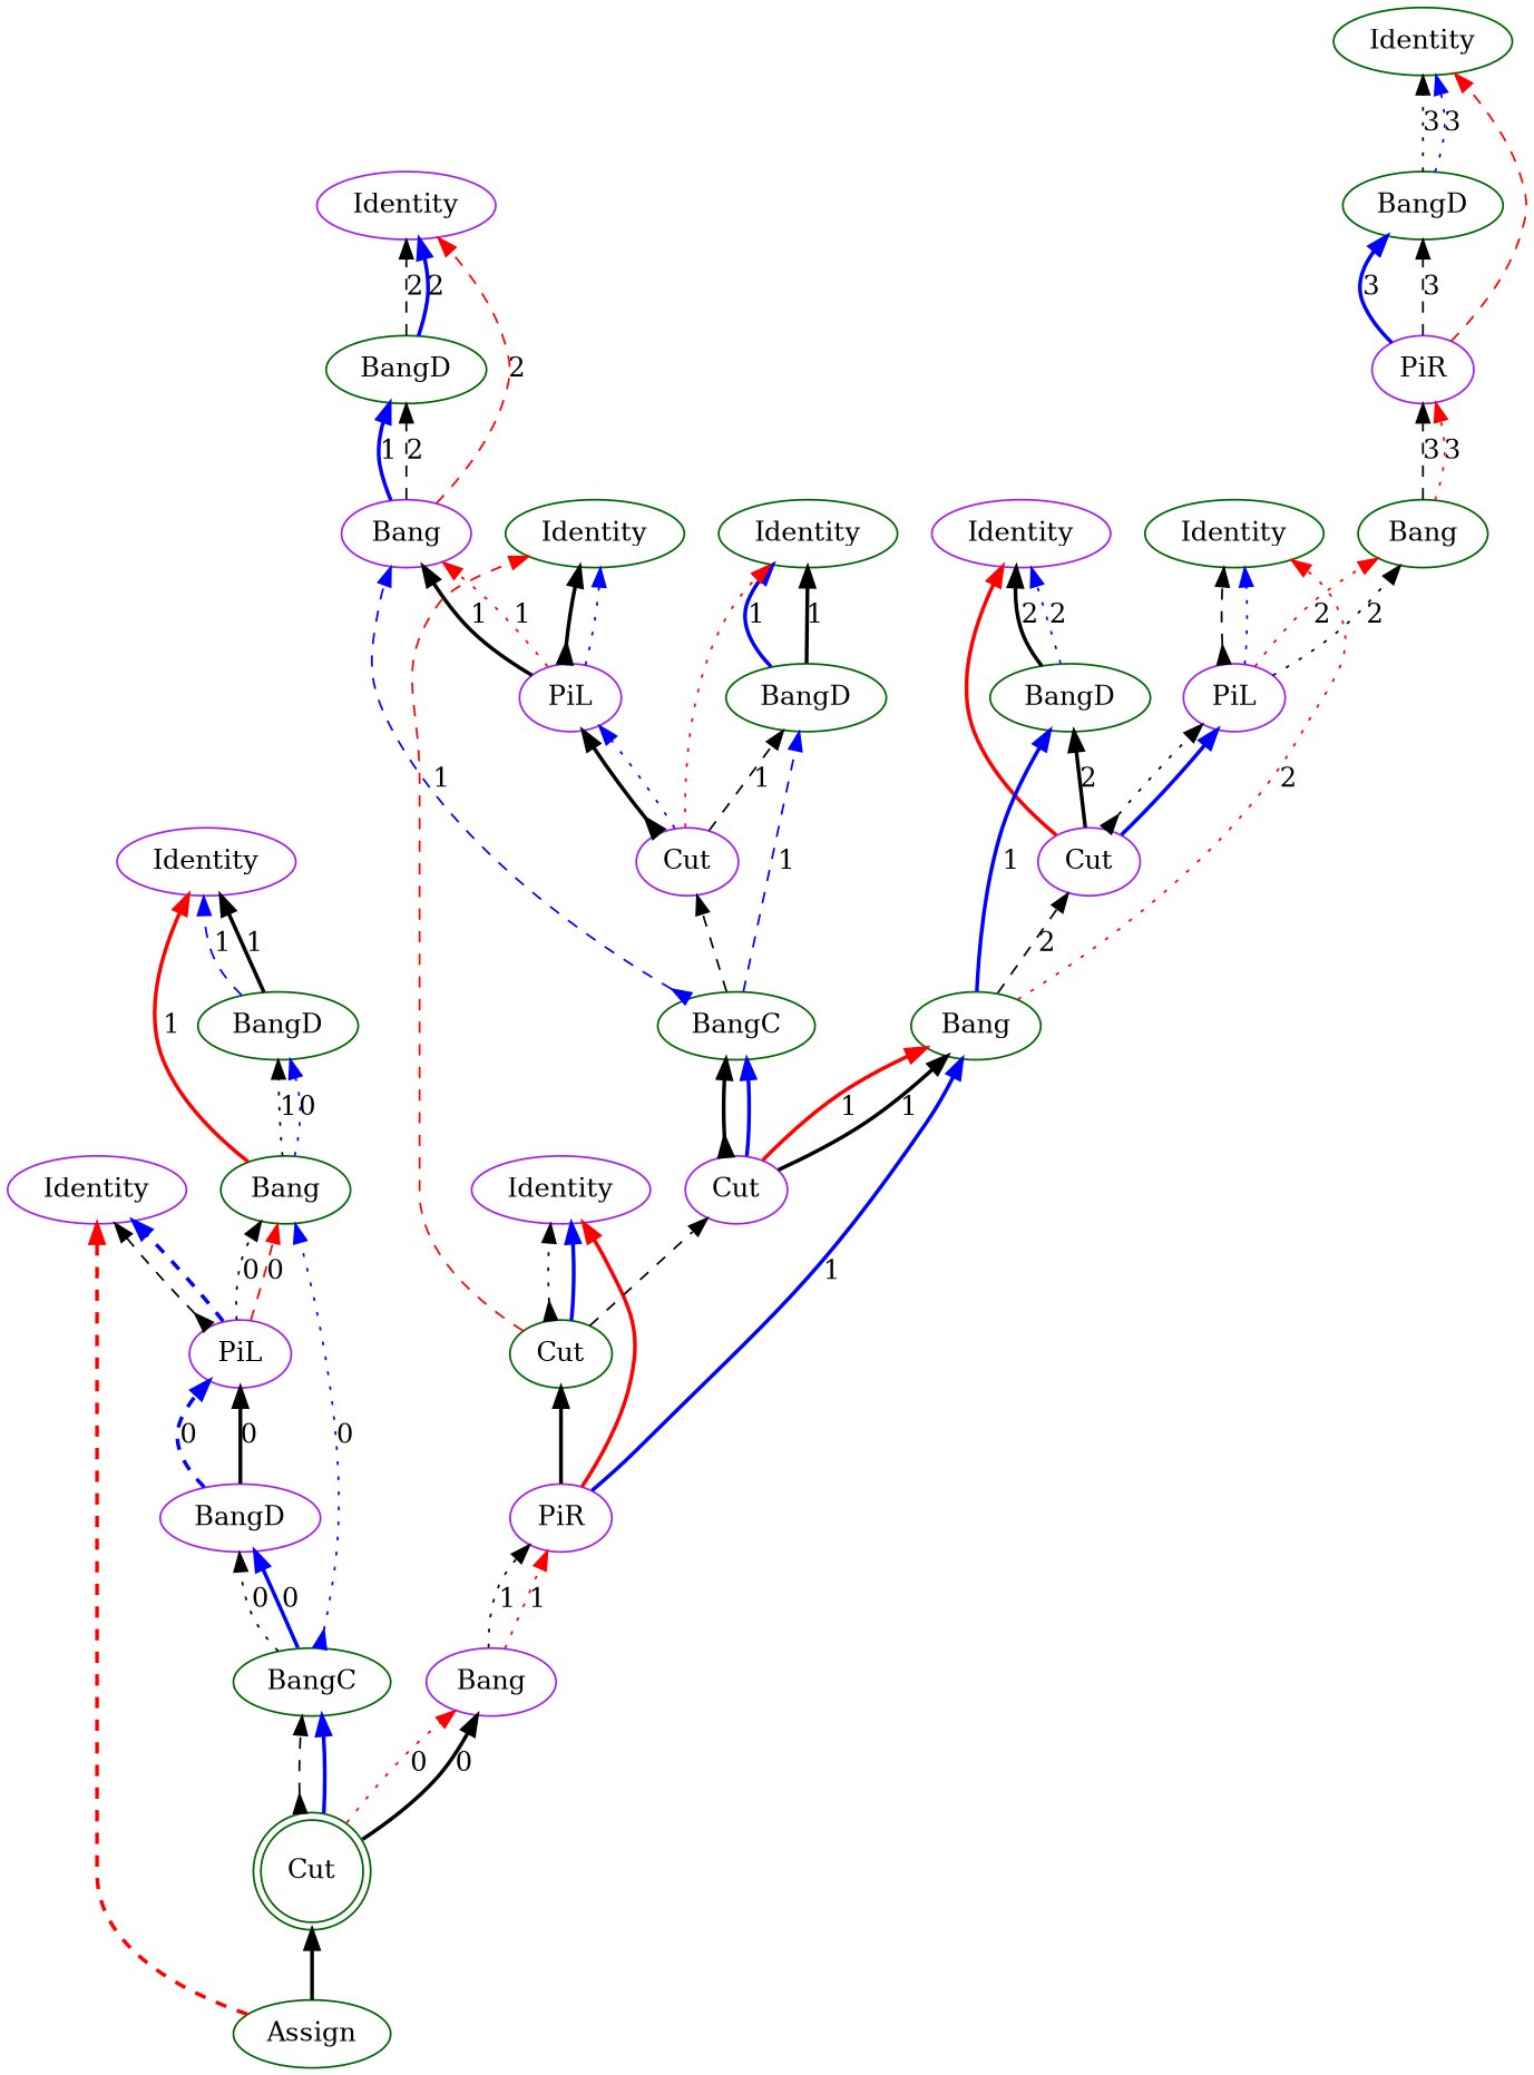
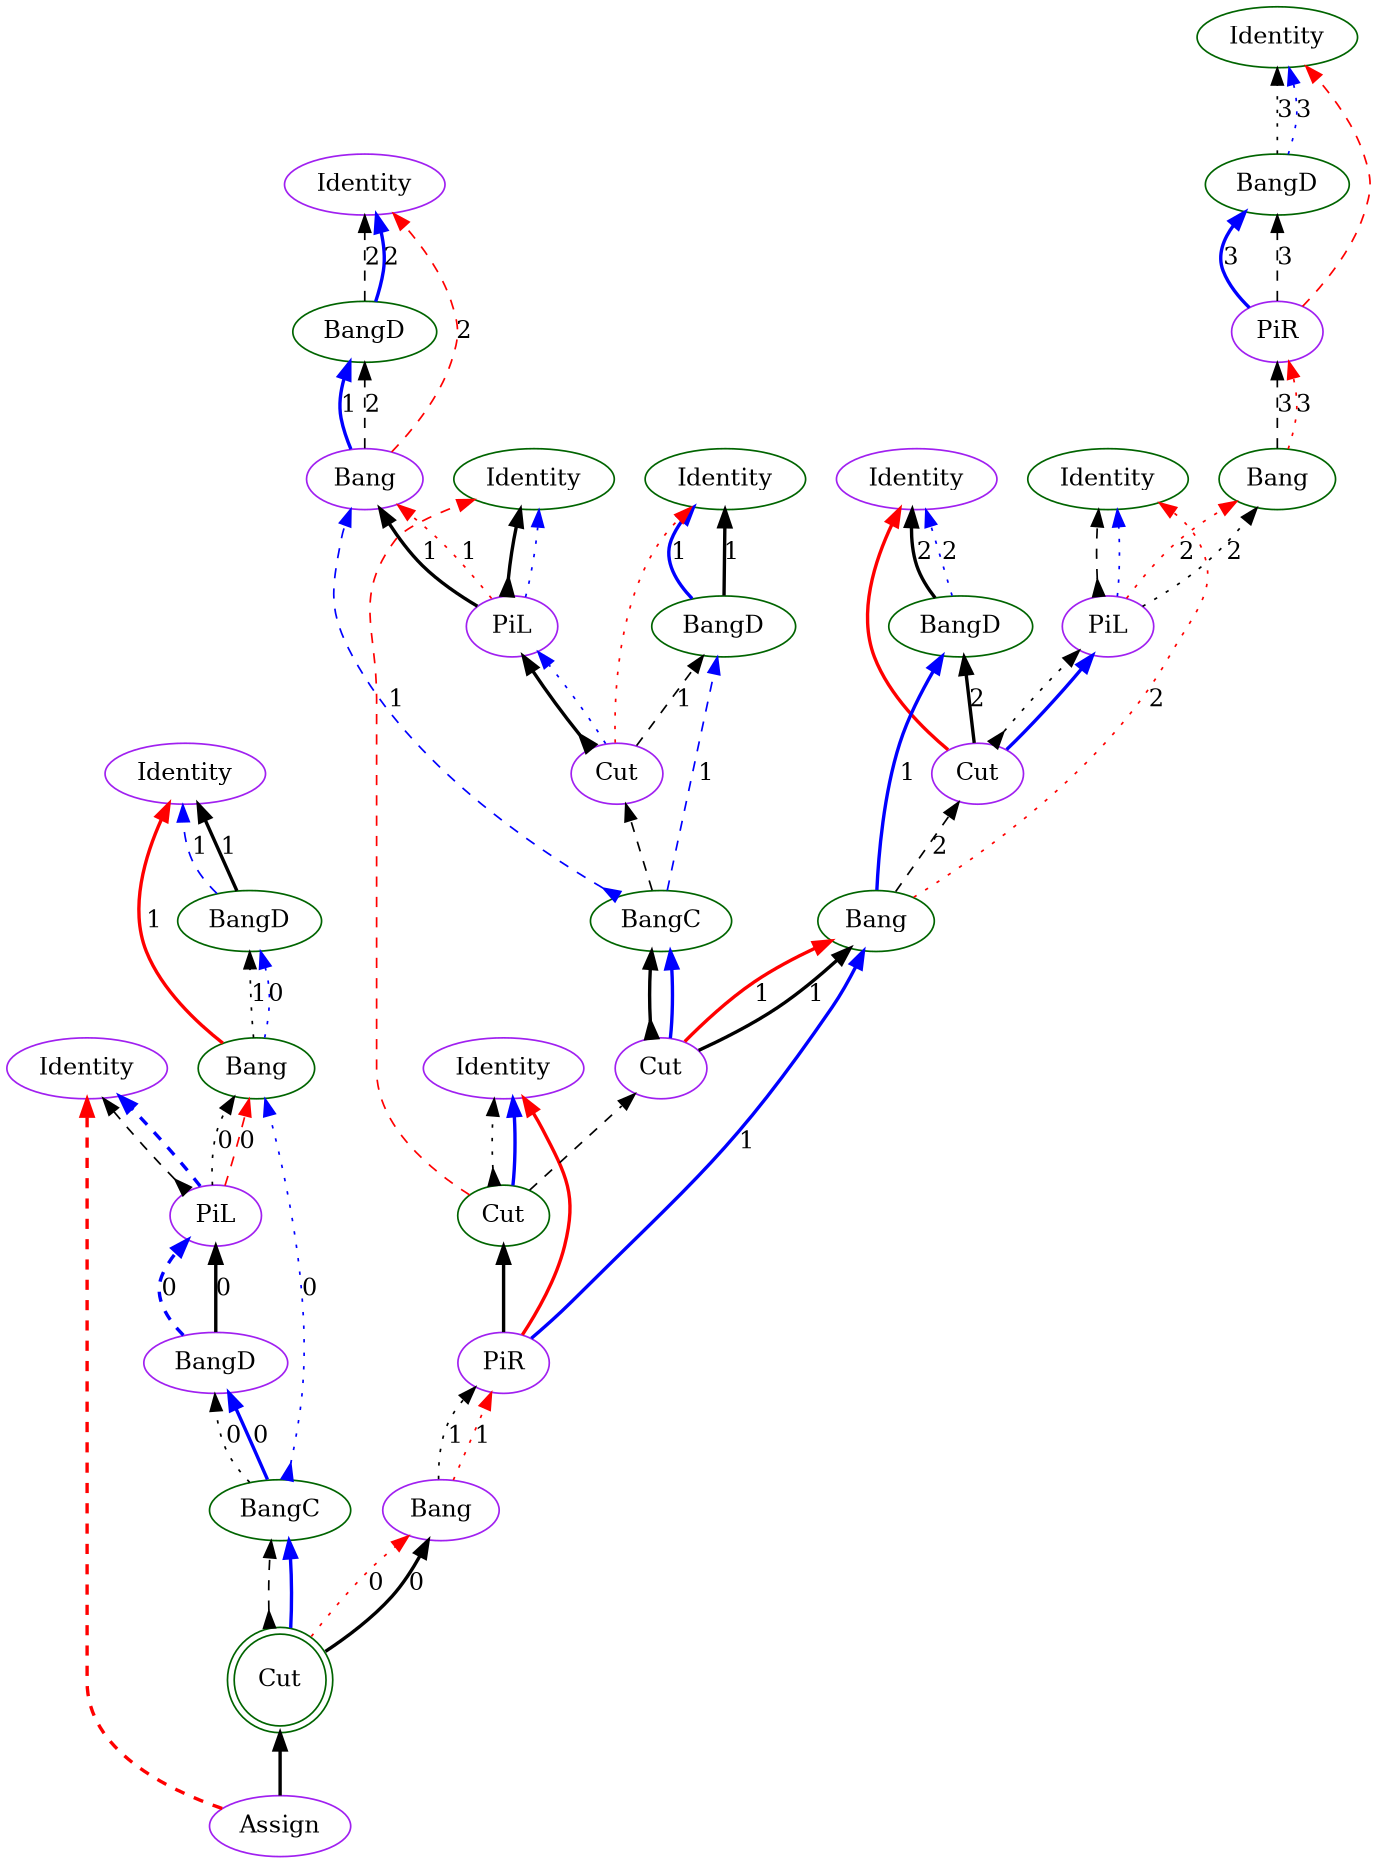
  digraph {
    rankdir=BT
    node [color=purple]
    edge [arrowhead=normal arrowtail=none color=black dir=both weight=2 style=bold]
    n1 [label=Identity color=darkgreen]
    n2 [label=BangD color=darkgreen]
    n3 [label=PiR]
    n4 [label=Bang color=darkgreen]
    n5 [label=Identity color=darkgreen]
    n6 [label=PiL]
    n7 [label=Identity]
    n8 [label=BangD color=darkgreen]
    n9 [label=Cut]
    n10 [label=Bang color=darkgreen]
    n11 [label=Identity]
    n12 [label=Identity]
    n13 [label=BangD color=darkgreen]
    n14 [label=Bang]
    n15 [label=Identity color=darkgreen]
    n16 [label=PiL]
    n17 [label=Identity color=darkgreen]
    n18 [label=BangD color=darkgreen]
    n19 [label=Cut]
    n20 [label=BangC color=darkgreen]
    n21 [label=PiR]
    n22 [label=Cut color=darkgreen]
    n23 [label=Bang]
    n24 [label=Identity]
    n25 [label=BangD color=darkgreen]
    n26 [label=Bang color=darkgreen]
    n27 [label=Identity]
    n28 [label=PiL]
    n29 [label=BangD]
    n30 [label=BangC color=darkgreen]
-   n31 [label=Assign color=darkgreen]
+   n31 [label=Assign]
    n32 [label=Cut shape=doublecircle color=darkgreen]
    n33 [label=Cut]
    n2 -> n1 [color=blue label=3 style=dotted]
    n2 -> n1 [label=3 weight=5 style=dotted]
    n3 -> n1 [color=red style=dashed]
    n3 -> n2 [color=blue label=3]
    n3 -> n2 [label=3 weight=5 style=dashed]
    n4 -> n3 [label=3 weight=5 style=dashed]
    n4 -> n3 [color=red label=3 style=dotted]
    n6 -> n4 [label=2 weight=5 style=dotted]
    n6 -> n4 [color=red label=2 style=dotted]
    n6 -> n5 [arrowtail=inv weight=5 style=dashed]
    n6 -> n5 [color=blue style=dotted]
    n8 -> n7 [color=blue label=2 style=dotted]
    n8 -> n7 [label=2 weight=5]
    n9 -> n6 [arrowtail=inv weight=5 style=dotted]
    n9 -> n6 [color=blue]
    n9 -> n7 [color=red]
    n9 -> n8 [label=2 weight=5]
    n10 -> n5 [color=red label=2 style=dotted]
    n10 -> n8 [color=blue label=1]
    n10 -> n9 [label=2 weight=5 style=dashed]
    n13 -> n12 [color=blue label=2]
    n13 -> n12 [label=2 weight=5 style=dashed]
    n14 -> n12 [color=red label=2 style=dashed]
    n14 -> n13 [label=2 weight=5 style=dashed]
    n14 -> n13 [color=blue label=1]
    n16 -> n14 [label=1 weight=5]
    n16 -> n14 [color=red label=1 style=dotted]
    n16 -> n15 [arrowtail=inv weight=5]
    n16 -> n15 [color=blue style=dotted]
    n18 -> n17 [color=blue label=1]
    n18 -> n17 [label=1 weight=5]
    n19 -> n16 [arrowtail=inv weight=5]
    n19 -> n16 [color=blue style=dotted]
    n19 -> n17 [color=red style=dotted]
    n19 -> n18 [label=1 weight=5 style=dashed]
    n20 -> n14 [arrowtail=inv color=blue label=1 style=dashed]
    n20 -> n18 [color=blue label=1 style=dashed]
    n20 -> n19 [weight=5 style=dashed]
    n21 -> n10 [color=blue label=1]
    n21 -> n11 [color=red]
    n21 -> n22 [weight=5]
    n22 -> n11 [arrowtail=inv weight=5 style=dotted]
    n22 -> n11 [color=blue]
    n22 -> n15 [color=red style=dashed]
    n22 -> n33 [weight=5 style=dashed]
    n23 -> n21 [label=1 weight=5 style=dotted]
    n23 -> n21 [color=red label=1 style=dotted]
    n25 -> n24 [color=blue label=1 style=dashed]
    n25 -> n24 [label=1 weight=5]
    n26 -> n24 [color=red label=1]
    n26 -> n25 [label=1 weight=5 style=dotted]
    n26 -> n25 [color=blue label=0 style=dotted]
    n28 -> n26 [label=0 weight=5 style=dotted]
    n28 -> n26 [color=red label=0 style=dashed]
    n28 -> n27 [arrowtail=inv weight=5 style=dashed]
    n28 -> n27 [color=blue penwidth=2 style=dashed]
    n29 -> n28 [color=blue label=0 penwidth=2 style=dashed]
    n29 -> n28 [label=0 weight=5]
    n30 -> n26 [arrowtail=inv color=blue label=0 style=dotted]
    n30 -> n29 [label=0 weight=5 style=dotted]
    n30 -> n29 [color=blue label=0 penwidth=2]
    n31 -> n27 [color=red penwidth=2 style=dashed]
    n31 -> n32 [weight=5]
    n32 -> n23 [label=0 weight=5]
    n32 -> n23 [color=red label=0 style=dotted]
    n32 -> n30 [arrowtail=inv weight=5 style=dashed]
    n32 -> n30 [color=blue penwidth=2]
    n33 -> n10 [label=1 weight=5]
    n33 -> n10 [color=red label=1]
    n33 -> n20 [arrowtail=inv weight=5]
    n33 -> n20 [color=blue]
  }
